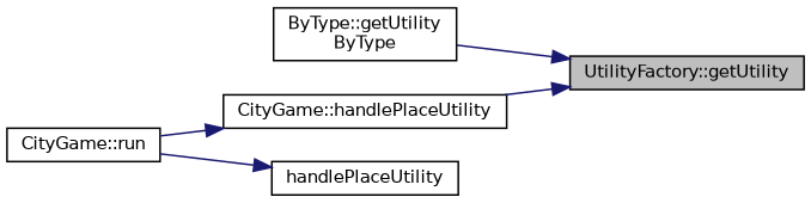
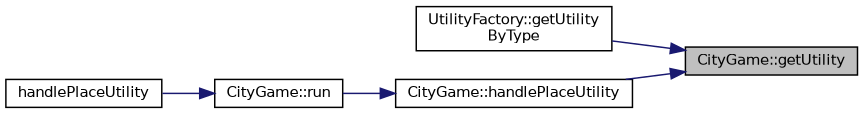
  digraph {
    rankdir=RL
    node [color=black fillcolor=white fontname=Helvetica fontsize=10 shape=record style=filled]
    edge [color=midnightblue dir=back fontname=Helvetica fontsize=10 labelfontname=Helvetica labelfontsize=10 style=solid]
-   n1 [fillcolor=grey75 fontcolor=black height=0.2 label="UtilityFactory::getUtility" width=0.4]
-   n2 [height=0.2 label="ByType::getUtility\lByType" width=0.4]
+   n1 [fillcolor=grey75 fontcolor=black height=0.2 label="CityGame::getUtility" width=0.4]
+   n2 [height=0.2 label="UtilityFactory::getUtility\lByType" width=0.4]
    n3 [height=0.2 label="CityGame::handlePlaceUtility" width=0.4]
    n4 [height=0.2 label="CityGame::run" width=0.4]
    n5 [height=0.2 label=handlePlaceUtility width=0.4]
    n1 -> n2
    n1 -> n3
    n3 -> n4
-   n5 -> n4
+   n4 -> n5
  }
